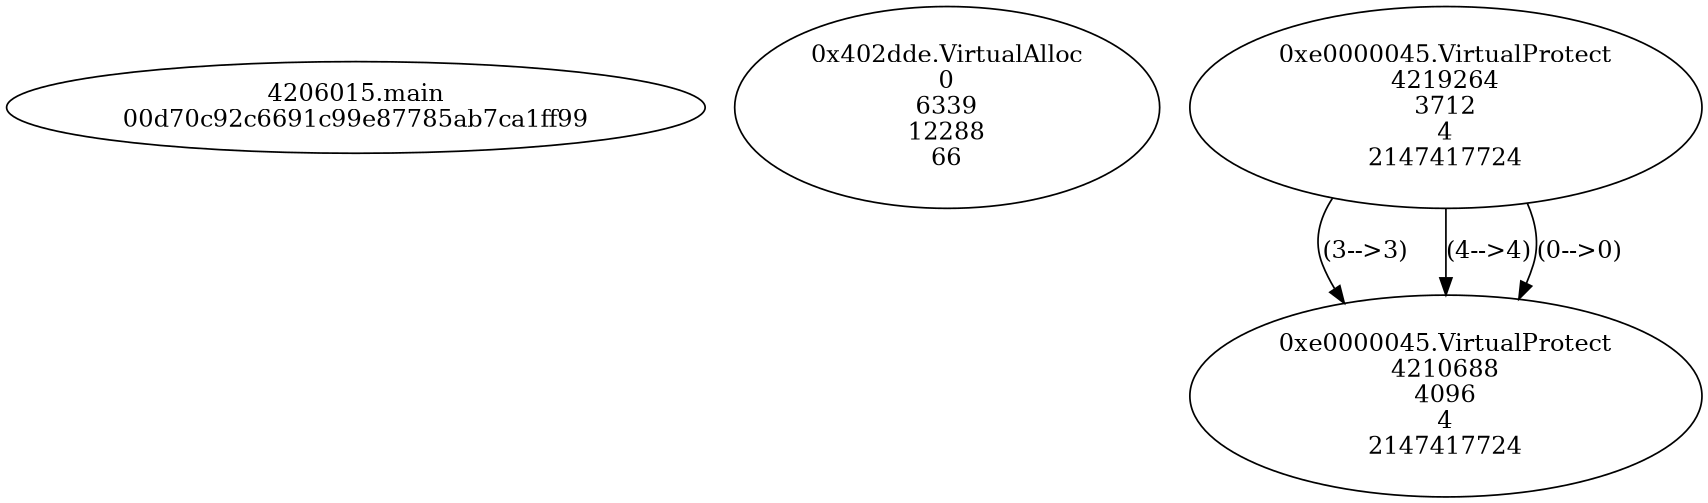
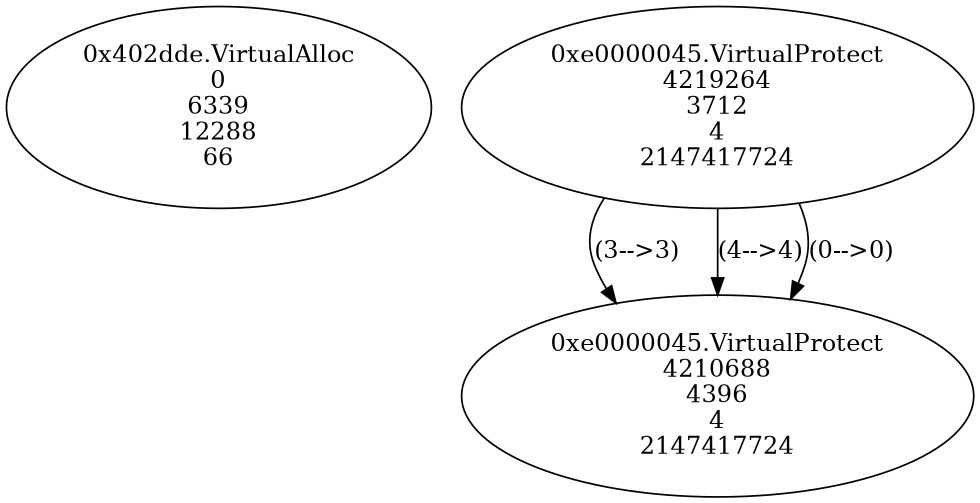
  digraph {
-   n1 [label="4206015.main\n00d70c92c6691c99e87785ab7ca1ff99"]
    n2 [label="0x402dde.VirtualAlloc\n0\n6339\n12288\n66"]
    n3 [label="0xe0000045.VirtualProtect\n4219264\n3712\n4\n2147417724"]
-   n4 [label="0xe0000045.VirtualProtect\n4210688\n4096\n4\n2147417724"]
+   n4 [label="0xe0000045.VirtualProtect\n4210688\n4396\n4\n2147417724"]
    n3 -> n4 [label="(3-->3)"]
    n3 -> n4 [label="(4-->4)"]
    n3 -> n4 [label="(0-->0)"]
  }
